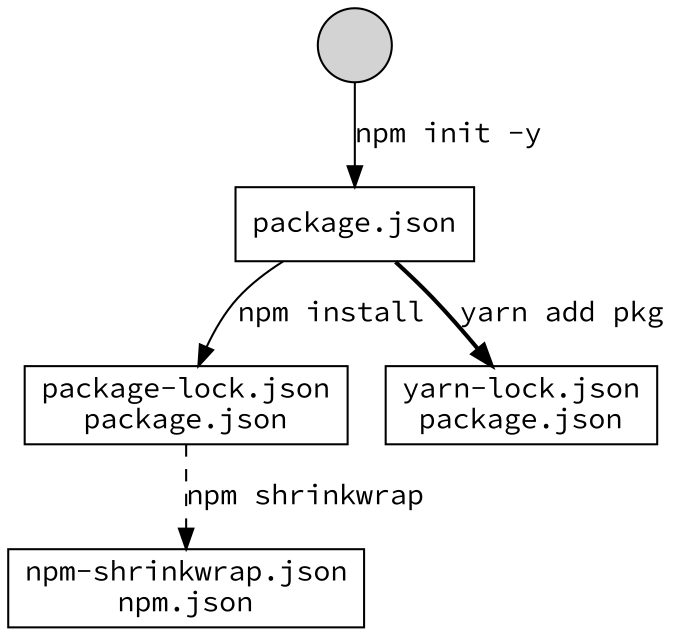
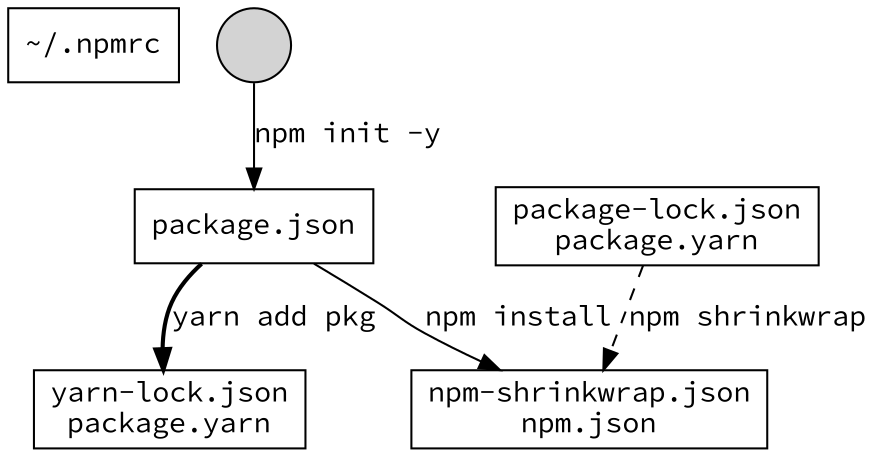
  digraph {
    fontname="Source Code Pro"
    node [fontname="Source Code Pro" shape=box]
    edge [fontname="Source Code Pro" style=solid]
+   n1 [label=<~/.npmrc> shape=rect]
    n2 [label=< > shape=circle style=filled width=0.5]
    n3 [label=<package.json>]
-   n4 [label=<package-lock.json<br/>package.json>]
-   n5 [label=<yarn-lock.json<br/>package.json>]
+   n4 [label=<package-lock.json<br/>package.yarn>]
+   n5 [label=<yarn-lock.json<br/>package.yarn>]
    n6 [label=<npm-shrinkwrap.json<br/>npm.json>]
    n2 -> n3 [label=<npm init -y> labelfontcolor=red]
-   n3 -> n4 [label=<npm install>]
+   n3 -> n6 [label=<npm install>]
    n3 -> n5 [label=<yarn add pkg> style=bold]
    n4 -> n6 [label=<npm shrinkwrap> style=dashed]
  }
